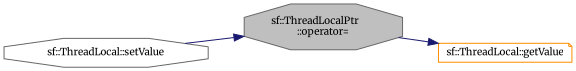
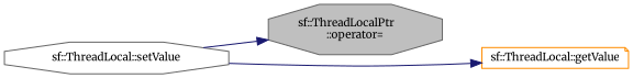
  digraph {
    fontname=Merriweather
    rankdir=LR
    node [color=gray40 fillcolor=white fontname=Merriweather fontsize=10 shape=octagon style=filled]
    edge [color=midnightblue fontname=Merriweather fontsize=10 labelfontname=Helvetica labelfontsize=10 style=solid]
    n1 [fillcolor=grey75 fontcolor=black height=0.2 label="sf::ThreadLocalPtr\l::operator=" width=0.4]
    n2 [color=darkorange height=0.2 label="sf::ThreadLocal::getValue" shape=note width=0.4]
    n3 [height=0.2 label="sf::ThreadLocal::setValue" width=0.4]
-   n1 -> n2
+   n3 -> n2
    n3 -> n1
  }
